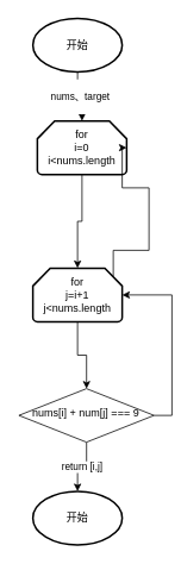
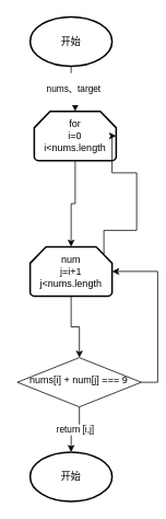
  <mxCell id="0" />
  <mxCell id="1" parent="0" />
  <mxCell id="2" value="return [i,j]" style="edgeStyle=orthogonalEdgeStyle;rounded=0;orthogonalLoop=1;jettySize=auto;html=1;" edge="1" parent="1" source="4" target="12"><mxGeometry relative="1" as="geometry" /></mxCell>
  <mxCell id="3" style="edgeStyle=orthogonalEdgeStyle;rounded=0;orthogonalLoop=1;jettySize=auto;html=1;exitX=1;exitY=0.5;exitDx=0;exitDy=0;entryX=1;entryY=0.5;entryDx=0;entryDy=0;entryPerimeter=0;" edge="1" parent="1" source="4" target="11"><mxGeometry relative="1" as="geometry"><mxPoint x="146" y="350" as="targetPoint" /></mxGeometry></mxCell>
  <mxCell id="4" value="nums[i] + num[j] === 9" style="rhombus;whiteSpace=wrap;html=1;shadow=0;fontFamily=Helvetica;fontSize=12;align=center;strokeWidth=1;spacing=6;spacingTop=-4;" parent="1" vertex="1"><mxGeometry x="20.38" y="435" width="151.25" height="60" as="geometry" /></mxCell>
  <mxCell id="5" value="" style="edgeStyle=orthogonalEdgeStyle;rounded=0;orthogonalLoop=1;jettySize=auto;html=1;" edge="1" parent="1" source="6" target="11"><mxGeometry relative="1" as="geometry" /></mxCell>
  <mxCell id="6" value="for&lt;br&gt;i=0&lt;br&gt;i&amp;lt;nums.length" style="strokeWidth=2;html=1;shape=mxgraph.flowchart.loop_limit;whiteSpace=wrap;" vertex="1" parent="1"><mxGeometry x="41.01" y="135" width="100" height="60" as="geometry" /></mxCell>
  <mxCell id="7" value="&amp;nbsp;&lt;br&gt;nums、target&lt;br&gt;&amp;nbsp;" style="edgeStyle=orthogonalEdgeStyle;rounded=0;orthogonalLoop=1;jettySize=auto;html=1;entryX=0.5;entryY=0;entryDx=0;entryDy=0;entryPerimeter=0;" edge="1" parent="1" source="8" target="6"><mxGeometry relative="1" as="geometry"><mxPoint x="86" y="170" as="targetPoint" /></mxGeometry></mxCell>
  <mxCell id="8" value="开始" style="strokeWidth=2;html=1;shape=mxgraph.flowchart.start_1;whiteSpace=wrap;" vertex="1" parent="1"><mxGeometry x="36" y="20" width="100" height="60" as="geometry" /></mxCell>
  <mxCell id="9" value="" style="edgeStyle=orthogonalEdgeStyle;rounded=0;orthogonalLoop=1;jettySize=auto;html=1;" edge="1" parent="1" source="11" target="4"><mxGeometry relative="1" as="geometry" /></mxCell>
  <mxCell id="10" style="edgeStyle=orthogonalEdgeStyle;rounded=0;orthogonalLoop=1;jettySize=auto;html=1;exitX=0.9;exitY=0.15;exitDx=0;exitDy=0;exitPerimeter=0;entryX=1;entryY=0.5;entryDx=0;entryDy=0;entryPerimeter=0;" edge="1" parent="1" source="11" target="6"><mxGeometry relative="1" as="geometry"><Array as="points"><mxPoint x="126" y="280" /><mxPoint x="166" y="280" /><mxPoint x="166" y="210" /><mxPoint x="136" y="210" /></Array></mxGeometry></mxCell>
- <mxCell id="11" value="for&lt;br&gt;j=i+1&lt;br&gt;j&amp;lt;nums.length" style="strokeWidth=2;html=1;shape=mxgraph.flowchart.loop_limit;whiteSpace=wrap;" vertex="1" parent="1"><mxGeometry x="36" y="300" width="100" height="60" as="geometry" /></mxCell>
+ <mxCell id="11" value="num&lt;br&gt;j=i+1&lt;br&gt;j&amp;lt;nums.length" style="strokeWidth=2;html=1;shape=mxgraph.flowchart.loop_limit;whiteSpace=wrap;" vertex="1" parent="1"><mxGeometry x="36" y="300" width="100" height="60" as="geometry" /></mxCell>
  <mxCell id="12" value="开始" style="strokeWidth=2;html=1;shape=mxgraph.flowchart.start_1;whiteSpace=wrap;" vertex="1" parent="1"><mxGeometry x="36" y="550" width="100" height="60" as="geometry" /></mxCell>
